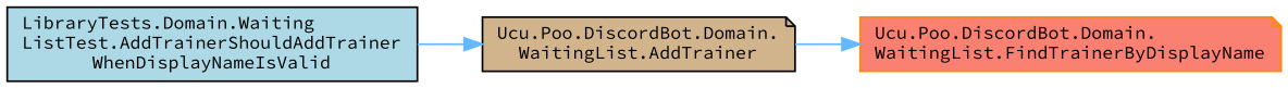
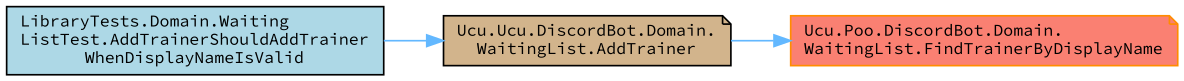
  digraph {
    rankdir=LR
    fontname="Source Code Pro"
    node [color=black fontname="Source Code Pro" fontsize=10 shape=note style=filled]
    edge [color=steelblue1 fontname="Source Code Pro" fontsize=10 labelfontname=Helvetica labelfontsize=10 style=solid]
    n1 [fillcolor=lightblue fontcolor=black height=0.2 label="LibraryTests.Domain.Waiting\lListTest.AddTrainerShouldAddTrainer\lWhenDisplayNameIsValid" shape=box width=0.4]
-   n2 [fillcolor=tan height=0.2 label="Ucu.Poo.DiscordBot.Domain.\lWaitingList.AddTrainer" width=0.4]
+   n2 [fillcolor=tan height=0.2 label="Ucu.Ucu.DiscordBot.Domain.\lWaitingList.AddTrainer" width=0.4]
    n3 [color=darkorange fillcolor=salmon height=0.2 label="Ucu.Poo.DiscordBot.Domain.\lWaitingList.FindTrainerByDisplayName" width=0.4]
    n1 -> n2
    n2 -> n3
  }
